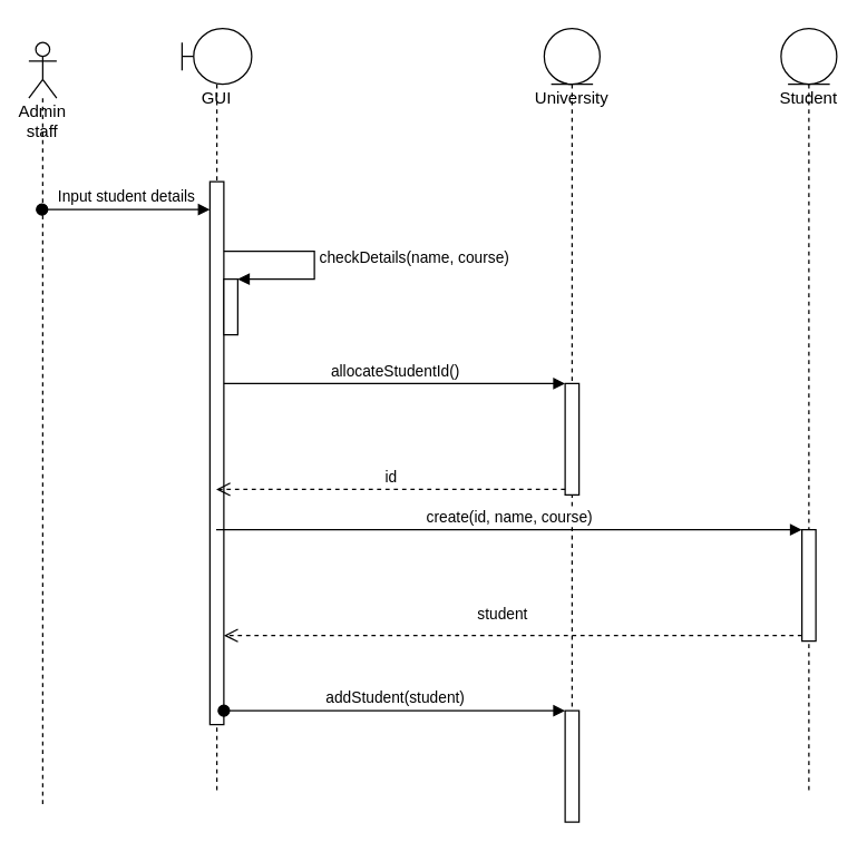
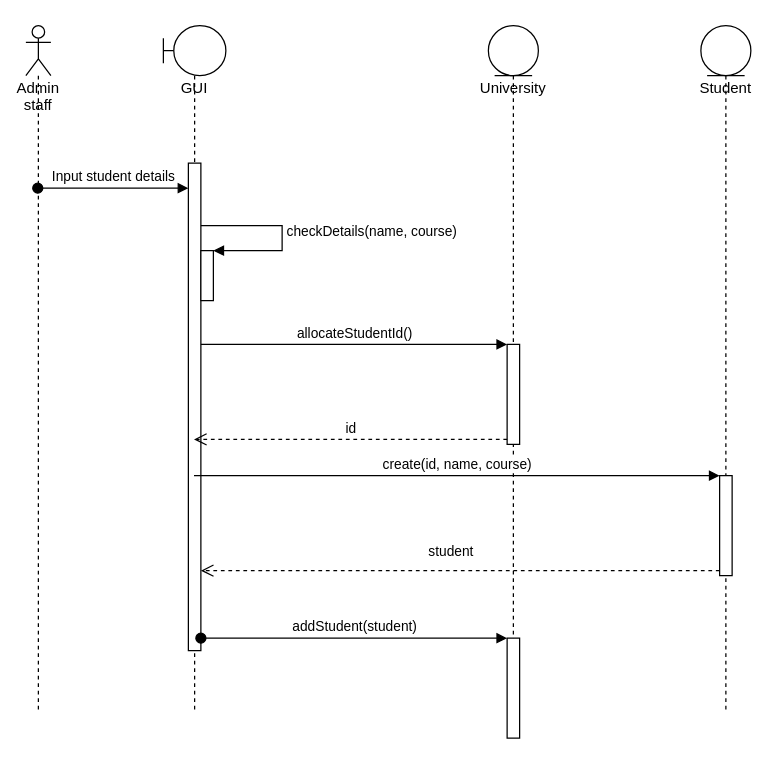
  <mxCell id="0" />
  <mxCell id="1" parent="0" />
- <mxCell id="2" value="Admin staff" style="shape=umlLifeline;participant=umlActor;perimeter=lifelinePerimeter;whiteSpace=wrap;html=1;container=1;collapsible=0;recursiveResize=0;verticalAlign=top;spacingTop=36;outlineConnect=0;" parent="1" vertex="1"><mxGeometry x="20" y="30" width="20" height="550" as="geometry" /></mxCell>
+ <mxCell id="2" value="Admin staff" style="shape=umlLifeline;participant=umlActor;perimeter=lifelinePerimeter;whiteSpace=wrap;html=1;container=1;collapsible=0;recursiveResize=0;verticalAlign=top;spacingTop=36;outlineConnect=0;" parent="1" vertex="1"><mxGeometry x="20" y="20" width="20" height="550" as="geometry" /></mxCell>
  <mxCell id="3" value="GUI" style="shape=umlLifeline;participant=umlBoundary;perimeter=lifelinePerimeter;whiteSpace=wrap;html=1;container=1;collapsible=0;recursiveResize=0;verticalAlign=top;spacingTop=36;outlineConnect=0;" parent="1" vertex="1"><mxGeometry x="130" y="20" width="50" height="550" as="geometry" /></mxCell>
  <mxCell id="4" value="" style="html=1;points=[];perimeter=orthogonalPerimeter;" vertex="1" parent="3"><mxGeometry x="20" y="110" width="10" height="390" as="geometry" /></mxCell>
  <mxCell id="5" value="" style="html=1;points=[];perimeter=orthogonalPerimeter;" vertex="1" parent="3"><mxGeometry x="30" y="180" width="10" height="40" as="geometry" /></mxCell>
  <mxCell id="6" value="checkDetails(name, course)" style="edgeStyle=orthogonalEdgeStyle;html=1;align=left;spacingLeft=2;endArrow=block;rounded=0;entryX=1;entryY=0;" edge="1" target="5" parent="3" source="4"><mxGeometry relative="1" as="geometry"><mxPoint x="65" y="160" as="sourcePoint" /><Array as="points"><mxPoint x="95" y="160" /><mxPoint x="95" y="180" /></Array></mxGeometry></mxCell>
  <mxCell id="7" value="University" style="shape=umlLifeline;participant=umlEntity;perimeter=lifelinePerimeter;whiteSpace=wrap;html=1;container=1;collapsible=0;recursiveResize=0;verticalAlign=top;spacingTop=36;outlineConnect=0;" parent="1" vertex="1"><mxGeometry x="390" y="20" width="40" height="550" as="geometry" /></mxCell>
  <mxCell id="8" value="" style="html=1;points=[];perimeter=orthogonalPerimeter;" vertex="1" parent="7"><mxGeometry x="15" y="490" width="10" height="80" as="geometry" /></mxCell>
  <mxCell id="9" value="" style="html=1;points=[];perimeter=orthogonalPerimeter;" vertex="1" parent="7"><mxGeometry x="15" y="255" width="10" height="80" as="geometry" /></mxCell>
  <mxCell id="10" value="Student" style="shape=umlLifeline;participant=umlEntity;perimeter=lifelinePerimeter;whiteSpace=wrap;html=1;container=1;collapsible=0;recursiveResize=0;verticalAlign=top;spacingTop=36;outlineConnect=0;" parent="1" vertex="1"><mxGeometry x="560" y="20" width="40" height="550" as="geometry" /></mxCell>
  <mxCell id="11" value="" style="html=1;points=[];perimeter=orthogonalPerimeter;" vertex="1" parent="10"><mxGeometry x="15" y="360" width="10" height="80" as="geometry" /></mxCell>
  <mxCell id="12" value="Input student details" style="html=1;verticalAlign=bottom;startArrow=oval;endArrow=block;startSize=8;rounded=0;" edge="1" target="4" parent="1" source="2"><mxGeometry relative="1" as="geometry"><mxPoint x="90" y="130" as="sourcePoint" /><Array as="points"><mxPoint x="90" y="150" /></Array></mxGeometry></mxCell>
  <mxCell id="13" value="addStudent(student)" style="html=1;verticalAlign=bottom;startArrow=oval;endArrow=block;startSize=8;rounded=0;" edge="1" target="8" parent="1" source="4"><mxGeometry relative="1" as="geometry"><mxPoint x="345" y="470" as="sourcePoint" /><Array as="points"><mxPoint x="240" y="510" /></Array></mxGeometry></mxCell>
  <mxCell id="14" value="allocateStudentId()" style="html=1;verticalAlign=bottom;endArrow=block;entryX=0;entryY=0;rounded=0;" edge="1" target="9" parent="1" source="4"><mxGeometry relative="1" as="geometry"><mxPoint x="190" y="280" as="sourcePoint" /></mxGeometry></mxCell>
  <mxCell id="15" value="id" style="html=1;verticalAlign=bottom;endArrow=open;dashed=1;endSize=8;exitX=0;exitY=0.95;rounded=0;" edge="1" source="9" parent="1" target="3"><mxGeometry relative="1" as="geometry"><mxPoint x="190" y="356" as="targetPoint" /></mxGeometry></mxCell>
  <mxCell id="16" value="create(id, name, course)" style="html=1;verticalAlign=bottom;endArrow=block;entryX=0;entryY=0;rounded=0;" edge="1" target="11" parent="1" source="3"><mxGeometry relative="1" as="geometry"><mxPoint x="180" y="280" as="sourcePoint" /></mxGeometry></mxCell>
  <mxCell id="17" value="student" style="html=1;verticalAlign=bottom;endArrow=open;dashed=1;endSize=8;exitX=0;exitY=0.95;rounded=0;" edge="1" source="11" parent="1" target="4"><mxGeometry x="0.036" y="-6" relative="1" as="geometry"><mxPoint x="180" y="356" as="targetPoint" /><mxPoint as="offset" /></mxGeometry></mxCell>
